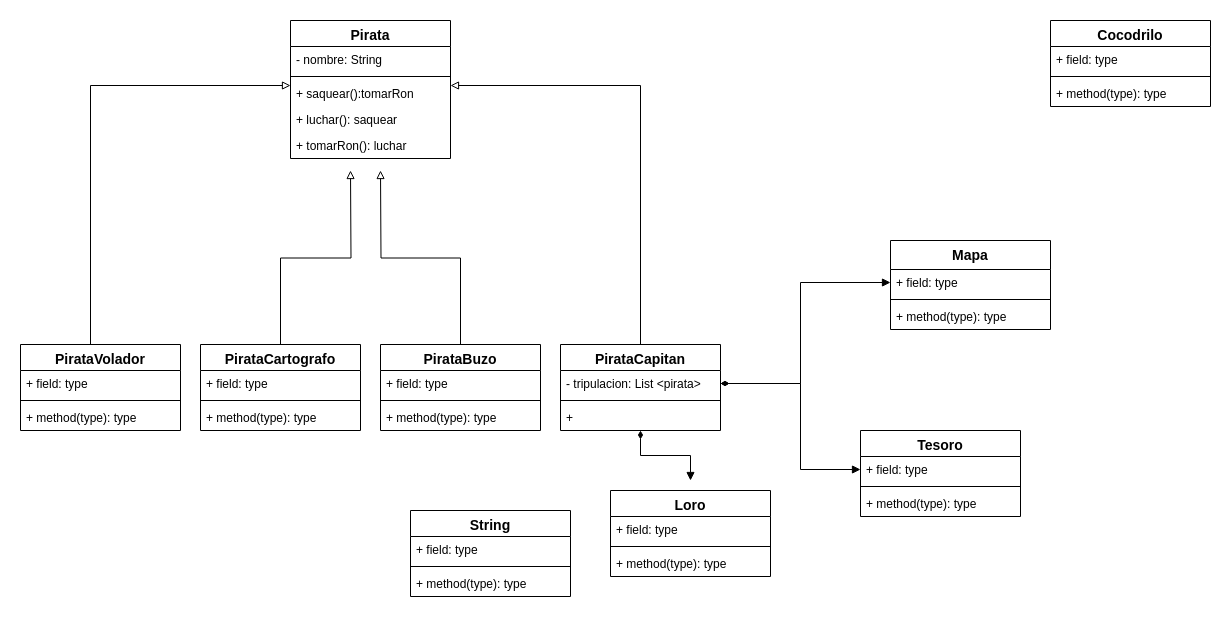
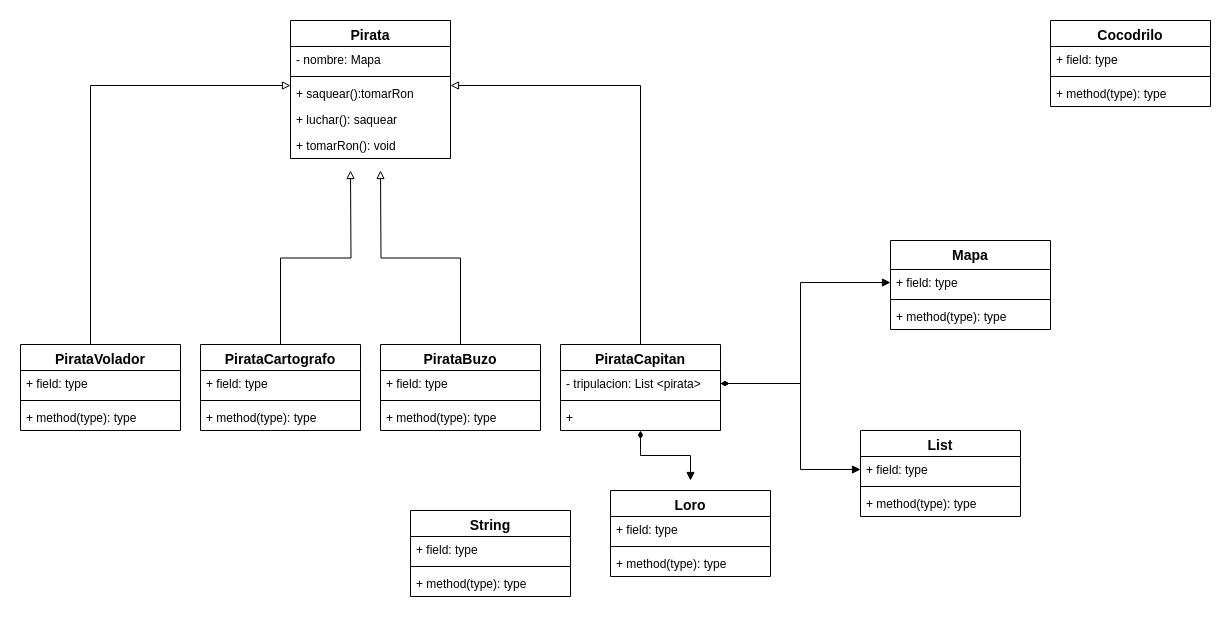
  <mxCell id="0" />
  <mxCell id="1" parent="0" />
  <mxCell id="2" value="Pirata" style="swimlane;fontStyle=1;align=center;verticalAlign=top;childLayout=stackLayout;horizontal=1;startSize=26;horizontalStack=0;resizeParent=1;resizeParentMax=0;resizeLast=0;collapsible=1;marginBottom=0;fontSize=14;" vertex="1" parent="1"><mxGeometry x="290" y="20" width="160" height="138" as="geometry" /></mxCell>
- <mxCell id="3" value="- nombre: String" style="text;strokeColor=none;fillColor=none;align=left;verticalAlign=top;spacingLeft=4;spacingRight=4;overflow=hidden;rotatable=0;points=[[0,0.5],[1,0.5]];portConstraint=eastwest;" vertex="1" parent="2"><mxGeometry y="26" width="160" height="26" as="geometry" /></mxCell>
+ <mxCell id="3" value="- nombre: Mapa" style="text;strokeColor=none;fillColor=none;align=left;verticalAlign=top;spacingLeft=4;spacingRight=4;overflow=hidden;rotatable=0;points=[[0,0.5],[1,0.5]];portConstraint=eastwest;" vertex="1" parent="2"><mxGeometry y="26" width="160" height="26" as="geometry" /></mxCell>
  <mxCell id="4" value="" style="line;strokeWidth=1;fillColor=none;align=left;verticalAlign=middle;spacingTop=-1;spacingLeft=3;spacingRight=3;rotatable=0;labelPosition=right;points=[];portConstraint=eastwest;" vertex="1" parent="2"><mxGeometry y="52" width="160" height="8" as="geometry" /></mxCell>
  <mxCell id="5" value="+ saquear():tomarRon" style="text;strokeColor=none;fillColor=none;align=left;verticalAlign=top;spacingLeft=4;spacingRight=4;overflow=hidden;rotatable=0;points=[[0,0.5],[1,0.5]];portConstraint=eastwest;" vertex="1" parent="2"><mxGeometry y="60" width="160" height="26" as="geometry" /></mxCell>
  <mxCell id="6" value="+ luchar(): saquear" style="text;strokeColor=none;fillColor=none;align=left;verticalAlign=top;spacingLeft=4;spacingRight=4;overflow=hidden;rotatable=0;points=[[0,0.5],[1,0.5]];portConstraint=eastwest;" vertex="1" parent="2"><mxGeometry y="86" width="160" height="26" as="geometry" /></mxCell>
- <mxCell id="7" value="+ tomarRon(): luchar" style="text;strokeColor=none;fillColor=none;align=left;verticalAlign=top;spacingLeft=4;spacingRight=4;overflow=hidden;rotatable=0;points=[[0,0.5],[1,0.5]];portConstraint=eastwest;" vertex="1" parent="2"><mxGeometry y="112" width="160" height="26" as="geometry" /></mxCell>
+ <mxCell id="7" value="+ tomarRon(): void" style="text;strokeColor=none;fillColor=none;align=left;verticalAlign=top;spacingLeft=4;spacingRight=4;overflow=hidden;rotatable=0;points=[[0,0.5],[1,0.5]];portConstraint=eastwest;" vertex="1" parent="2"><mxGeometry y="112" width="160" height="26" as="geometry" /></mxCell>
  <mxCell id="8" style="edgeStyle=orthogonalEdgeStyle;rounded=0;orthogonalLoop=1;jettySize=auto;html=1;entryX=1;entryY=0.5;entryDx=0;entryDy=0;fontSize=14;endArrow=block;endFill=0;" edge="1" parent="1" source="9"><mxGeometry relative="1" as="geometry"><mxPoint x="450" y="85" as="targetPoint" /><Array as="points"><mxPoint x="640" y="85" /></Array></mxGeometry></mxCell>
  <mxCell id="9" value="PirataCapitan" style="swimlane;fontStyle=1;align=center;verticalAlign=top;childLayout=stackLayout;horizontal=1;startSize=26;horizontalStack=0;resizeParent=1;resizeParentMax=0;resizeLast=0;collapsible=1;marginBottom=0;fontSize=14;" vertex="1" parent="1"><mxGeometry x="560" y="344" width="160" height="86" as="geometry" /></mxCell>
  <mxCell id="10" value="- tripulacion: List &lt;pirata&gt; " style="text;strokeColor=none;fillColor=none;align=left;verticalAlign=top;spacingLeft=4;spacingRight=4;overflow=hidden;rotatable=0;points=[[0,0.5],[1,0.5]];portConstraint=eastwest;" vertex="1" parent="9"><mxGeometry y="26" width="160" height="26" as="geometry" /></mxCell>
  <mxCell id="11" value="" style="line;strokeWidth=1;fillColor=none;align=left;verticalAlign=middle;spacingTop=-1;spacingLeft=3;spacingRight=3;rotatable=0;labelPosition=right;points=[];portConstraint=eastwest;" vertex="1" parent="9"><mxGeometry y="52" width="160" height="8" as="geometry" /></mxCell>
  <mxCell id="12" value="+" style="text;strokeColor=none;fillColor=none;align=left;verticalAlign=top;spacingLeft=4;spacingRight=4;overflow=hidden;rotatable=0;points=[[0,0.5],[1,0.5]];portConstraint=eastwest;" vertex="1" parent="9"><mxGeometry y="60" width="160" height="26" as="geometry" /></mxCell>
  <mxCell id="13" value="String" style="swimlane;fontStyle=1;align=center;verticalAlign=top;childLayout=stackLayout;horizontal=1;startSize=26;horizontalStack=0;resizeParent=1;resizeParentMax=0;resizeLast=0;collapsible=1;marginBottom=0;fontSize=14;" vertex="1" parent="1"><mxGeometry x="410" y="510" width="160" height="86" as="geometry" /></mxCell>
  <mxCell id="14" value="+ field: type" style="text;strokeColor=none;fillColor=none;align=left;verticalAlign=top;spacingLeft=4;spacingRight=4;overflow=hidden;rotatable=0;points=[[0,0.5],[1,0.5]];portConstraint=eastwest;" vertex="1" parent="13"><mxGeometry y="26" width="160" height="26" as="geometry" /></mxCell>
  <mxCell id="15" value="" style="line;strokeWidth=1;fillColor=none;align=left;verticalAlign=middle;spacingTop=-1;spacingLeft=3;spacingRight=3;rotatable=0;labelPosition=right;points=[];portConstraint=eastwest;" vertex="1" parent="13"><mxGeometry y="52" width="160" height="8" as="geometry" /></mxCell>
  <mxCell id="16" value="+ method(type): type" style="text;strokeColor=none;fillColor=none;align=left;verticalAlign=top;spacingLeft=4;spacingRight=4;overflow=hidden;rotatable=0;points=[[0,0.5],[1,0.5]];portConstraint=eastwest;" vertex="1" parent="13"><mxGeometry y="60" width="160" height="26" as="geometry" /></mxCell>
  <mxCell id="17" value="Loro" style="swimlane;fontStyle=1;align=center;verticalAlign=top;childLayout=stackLayout;horizontal=1;startSize=26;horizontalStack=0;resizeParent=1;resizeParentMax=0;resizeLast=0;collapsible=1;marginBottom=0;fontSize=14;" vertex="1" parent="1"><mxGeometry x="610" y="490" width="160" height="86" as="geometry" /></mxCell>
  <mxCell id="18" value="+ field: type" style="text;strokeColor=none;fillColor=none;align=left;verticalAlign=top;spacingLeft=4;spacingRight=4;overflow=hidden;rotatable=0;points=[[0,0.5],[1,0.5]];portConstraint=eastwest;" vertex="1" parent="17"><mxGeometry y="26" width="160" height="26" as="geometry" /></mxCell>
  <mxCell id="19" value="" style="line;strokeWidth=1;fillColor=none;align=left;verticalAlign=middle;spacingTop=-1;spacingLeft=3;spacingRight=3;rotatable=0;labelPosition=right;points=[];portConstraint=eastwest;" vertex="1" parent="17"><mxGeometry y="52" width="160" height="8" as="geometry" /></mxCell>
  <mxCell id="20" value="+ method(type): type" style="text;strokeColor=none;fillColor=none;align=left;verticalAlign=top;spacingLeft=4;spacingRight=4;overflow=hidden;rotatable=0;points=[[0,0.5],[1,0.5]];portConstraint=eastwest;" vertex="1" parent="17"><mxGeometry y="60" width="160" height="26" as="geometry" /></mxCell>
  <mxCell id="21" value="Cocodrilo" style="swimlane;fontStyle=1;align=center;verticalAlign=top;childLayout=stackLayout;horizontal=1;startSize=26;horizontalStack=0;resizeParent=1;resizeParentMax=0;resizeLast=0;collapsible=1;marginBottom=0;fontSize=14;" vertex="1" parent="1"><mxGeometry x="1050" y="20" width="160" height="86" as="geometry" /></mxCell>
  <mxCell id="22" value="+ field: type" style="text;strokeColor=none;fillColor=none;align=left;verticalAlign=top;spacingLeft=4;spacingRight=4;overflow=hidden;rotatable=0;points=[[0,0.5],[1,0.5]];portConstraint=eastwest;" vertex="1" parent="21"><mxGeometry y="26" width="160" height="26" as="geometry" /></mxCell>
  <mxCell id="23" value="" style="line;strokeWidth=1;fillColor=none;align=left;verticalAlign=middle;spacingTop=-1;spacingLeft=3;spacingRight=3;rotatable=0;labelPosition=right;points=[];portConstraint=eastwest;" vertex="1" parent="21"><mxGeometry y="52" width="160" height="8" as="geometry" /></mxCell>
  <mxCell id="24" value="+ method(type): type" style="text;strokeColor=none;fillColor=none;align=left;verticalAlign=top;spacingLeft=4;spacingRight=4;overflow=hidden;rotatable=0;points=[[0,0.5],[1,0.5]];portConstraint=eastwest;" vertex="1" parent="21"><mxGeometry y="60" width="160" height="26" as="geometry" /></mxCell>
- <mxCell id="25" value="Tesoro" style="swimlane;fontStyle=1;align=center;verticalAlign=top;childLayout=stackLayout;horizontal=1;startSize=26;horizontalStack=0;resizeParent=1;resizeParentMax=0;resizeLast=0;collapsible=1;marginBottom=0;fontSize=14;" vertex="1" parent="1"><mxGeometry x="860" y="430" width="160" height="86" as="geometry" /></mxCell>
+ <mxCell id="25" value="List" style="swimlane;fontStyle=1;align=center;verticalAlign=top;childLayout=stackLayout;horizontal=1;startSize=26;horizontalStack=0;resizeParent=1;resizeParentMax=0;resizeLast=0;collapsible=1;marginBottom=0;fontSize=14;" vertex="1" parent="1"><mxGeometry x="860" y="430" width="160" height="86" as="geometry" /></mxCell>
  <mxCell id="26" value="+ field: type" style="text;strokeColor=none;fillColor=none;align=left;verticalAlign=top;spacingLeft=4;spacingRight=4;overflow=hidden;rotatable=0;points=[[0,0.5],[1,0.5]];portConstraint=eastwest;" vertex="1" parent="25"><mxGeometry y="26" width="160" height="26" as="geometry" /></mxCell>
  <mxCell id="27" value="" style="line;strokeWidth=1;fillColor=none;align=left;verticalAlign=middle;spacingTop=-1;spacingLeft=3;spacingRight=3;rotatable=0;labelPosition=right;points=[];portConstraint=eastwest;" vertex="1" parent="25"><mxGeometry y="52" width="160" height="8" as="geometry" /></mxCell>
  <mxCell id="28" value="+ method(type): type" style="text;strokeColor=none;fillColor=none;align=left;verticalAlign=top;spacingLeft=4;spacingRight=4;overflow=hidden;rotatable=0;points=[[0,0.5],[1,0.5]];portConstraint=eastwest;" vertex="1" parent="25"><mxGeometry y="60" width="160" height="26" as="geometry" /></mxCell>
  <mxCell id="29" value="Mapa" style="swimlane;fontStyle=1;align=center;verticalAlign=top;childLayout=stackLayout;horizontal=1;startSize=29;horizontalStack=0;resizeParent=1;resizeParentMax=0;resizeLast=0;collapsible=1;marginBottom=0;fontSize=14;" vertex="1" parent="1"><mxGeometry x="890" y="240" width="160" height="89" as="geometry" /></mxCell>
  <mxCell id="30" value="+ field: type" style="text;strokeColor=none;fillColor=none;align=left;verticalAlign=top;spacingLeft=4;spacingRight=4;overflow=hidden;rotatable=0;points=[[0,0.5],[1,0.5]];portConstraint=eastwest;" vertex="1" parent="29"><mxGeometry y="29" width="160" height="26" as="geometry" /></mxCell>
  <mxCell id="31" value="" style="line;strokeWidth=1;fillColor=none;align=left;verticalAlign=middle;spacingTop=-1;spacingLeft=3;spacingRight=3;rotatable=0;labelPosition=right;points=[];portConstraint=eastwest;" vertex="1" parent="29"><mxGeometry y="55" width="160" height="8" as="geometry" /></mxCell>
  <mxCell id="32" value="+ method(type): type" style="text;strokeColor=none;fillColor=none;align=left;verticalAlign=top;spacingLeft=4;spacingRight=4;overflow=hidden;rotatable=0;points=[[0,0.5],[1,0.5]];portConstraint=eastwest;" vertex="1" parent="29"><mxGeometry y="63" width="160" height="26" as="geometry" /></mxCell>
  <mxCell id="33" style="edgeStyle=orthogonalEdgeStyle;rounded=0;orthogonalLoop=1;jettySize=auto;html=1;fontSize=14;endArrow=block;endFill=0;" edge="1" parent="1" source="34"><mxGeometry relative="1" as="geometry"><mxPoint x="350" y="170" as="targetPoint" /></mxGeometry></mxCell>
  <mxCell id="34" value="PirataCartografo" style="swimlane;fontStyle=1;align=center;verticalAlign=top;childLayout=stackLayout;horizontal=1;startSize=26;horizontalStack=0;resizeParent=1;resizeParentMax=0;resizeLast=0;collapsible=1;marginBottom=0;fontSize=14;" vertex="1" parent="1"><mxGeometry x="200" y="344" width="160" height="86" as="geometry" /></mxCell>
  <mxCell id="35" value="+ field: type" style="text;strokeColor=none;fillColor=none;align=left;verticalAlign=top;spacingLeft=4;spacingRight=4;overflow=hidden;rotatable=0;points=[[0,0.5],[1,0.5]];portConstraint=eastwest;" vertex="1" parent="34"><mxGeometry y="26" width="160" height="26" as="geometry" /></mxCell>
  <mxCell id="36" value="" style="line;strokeWidth=1;fillColor=none;align=left;verticalAlign=middle;spacingTop=-1;spacingLeft=3;spacingRight=3;rotatable=0;labelPosition=right;points=[];portConstraint=eastwest;" vertex="1" parent="34"><mxGeometry y="52" width="160" height="8" as="geometry" /></mxCell>
  <mxCell id="37" value="+ method(type): type" style="text;strokeColor=none;fillColor=none;align=left;verticalAlign=top;spacingLeft=4;spacingRight=4;overflow=hidden;rotatable=0;points=[[0,0.5],[1,0.5]];portConstraint=eastwest;" vertex="1" parent="34"><mxGeometry y="60" width="160" height="26" as="geometry" /></mxCell>
  <mxCell id="38" style="edgeStyle=orthogonalEdgeStyle;rounded=0;orthogonalLoop=1;jettySize=auto;html=1;fontSize=14;endArrow=block;endFill=0;" edge="1" parent="1" source="39"><mxGeometry relative="1" as="geometry"><mxPoint x="380" y="170" as="targetPoint" /></mxGeometry></mxCell>
  <mxCell id="39" value="PirataBuzo" style="swimlane;fontStyle=1;align=center;verticalAlign=top;childLayout=stackLayout;horizontal=1;startSize=26;horizontalStack=0;resizeParent=1;resizeParentMax=0;resizeLast=0;collapsible=1;marginBottom=0;fontSize=14;" vertex="1" parent="1"><mxGeometry x="380" y="344" width="160" height="86" as="geometry" /></mxCell>
  <mxCell id="40" value="+ field: type" style="text;strokeColor=none;fillColor=none;align=left;verticalAlign=top;spacingLeft=4;spacingRight=4;overflow=hidden;rotatable=0;points=[[0,0.5],[1,0.5]];portConstraint=eastwest;" vertex="1" parent="39"><mxGeometry y="26" width="160" height="26" as="geometry" /></mxCell>
  <mxCell id="41" value="" style="line;strokeWidth=1;fillColor=none;align=left;verticalAlign=middle;spacingTop=-1;spacingLeft=3;spacingRight=3;rotatable=0;labelPosition=right;points=[];portConstraint=eastwest;" vertex="1" parent="39"><mxGeometry y="52" width="160" height="8" as="geometry" /></mxCell>
  <mxCell id="42" value="+ method(type): type" style="text;strokeColor=none;fillColor=none;align=left;verticalAlign=top;spacingLeft=4;spacingRight=4;overflow=hidden;rotatable=0;points=[[0,0.5],[1,0.5]];portConstraint=eastwest;" vertex="1" parent="39"><mxGeometry y="60" width="160" height="26" as="geometry" /></mxCell>
  <mxCell id="43" style="edgeStyle=orthogonalEdgeStyle;rounded=0;orthogonalLoop=1;jettySize=auto;html=1;entryX=0;entryY=0.5;entryDx=0;entryDy=0;fontSize=14;endArrow=block;endFill=0;" edge="1" parent="1" source="44"><mxGeometry relative="1" as="geometry"><mxPoint x="290" y="85" as="targetPoint" /><Array as="points"><mxPoint x="90" y="85" /></Array></mxGeometry></mxCell>
  <mxCell id="44" value="PirataVolador" style="swimlane;fontStyle=1;align=center;verticalAlign=top;childLayout=stackLayout;horizontal=1;startSize=26;horizontalStack=0;resizeParent=1;resizeParentMax=0;resizeLast=0;collapsible=1;marginBottom=0;fontSize=14;" vertex="1" parent="1"><mxGeometry x="20" y="344" width="160" height="86" as="geometry" /></mxCell>
  <mxCell id="45" value="+ field: type" style="text;strokeColor=none;fillColor=none;align=left;verticalAlign=top;spacingLeft=4;spacingRight=4;overflow=hidden;rotatable=0;points=[[0,0.5],[1,0.5]];portConstraint=eastwest;" vertex="1" parent="44"><mxGeometry y="26" width="160" height="26" as="geometry" /></mxCell>
  <mxCell id="46" value="" style="line;strokeWidth=1;fillColor=none;align=left;verticalAlign=middle;spacingTop=-1;spacingLeft=3;spacingRight=3;rotatable=0;labelPosition=right;points=[];portConstraint=eastwest;" vertex="1" parent="44"><mxGeometry y="52" width="160" height="8" as="geometry" /></mxCell>
  <mxCell id="47" value="+ method(type): type" style="text;strokeColor=none;fillColor=none;align=left;verticalAlign=top;spacingLeft=4;spacingRight=4;overflow=hidden;rotatable=0;points=[[0,0.5],[1,0.5]];portConstraint=eastwest;" vertex="1" parent="44"><mxGeometry y="60" width="160" height="26" as="geometry" /></mxCell>
  <mxCell id="48" style="edgeStyle=orthogonalEdgeStyle;rounded=0;orthogonalLoop=1;jettySize=auto;html=1;endArrow=block;endFill=1;fontSize=14;startArrow=diamondThin;startFill=1;" edge="1" parent="1" source="12"><mxGeometry relative="1" as="geometry"><mxPoint x="690" y="480" as="targetPoint" /><Array as="points"><mxPoint x="640" y="455" /><mxPoint x="690" y="455" /></Array></mxGeometry></mxCell>
  <mxCell id="49" style="edgeStyle=orthogonalEdgeStyle;rounded=0;orthogonalLoop=1;jettySize=auto;html=1;entryX=0;entryY=0.5;entryDx=0;entryDy=0;startArrow=diamondThin;startFill=1;endArrow=block;endFill=1;fontSize=14;" edge="1" parent="1" source="10" target="26"><mxGeometry relative="1" as="geometry"><Array as="points"><mxPoint x="800" y="383" /><mxPoint x="800" y="469" /></Array></mxGeometry></mxCell>
  <mxCell id="50" style="edgeStyle=orthogonalEdgeStyle;rounded=0;orthogonalLoop=1;jettySize=auto;html=1;entryX=0;entryY=0.5;entryDx=0;entryDy=0;startArrow=diamondThin;startFill=1;endArrow=block;endFill=1;fontSize=14;" edge="1" parent="1" source="10" target="30"><mxGeometry relative="1" as="geometry"><Array as="points"><mxPoint x="800" y="383" /><mxPoint x="800" y="282" /></Array></mxGeometry></mxCell>
